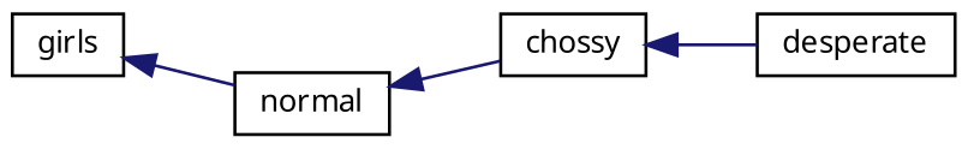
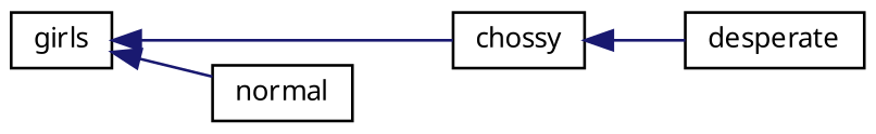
  digraph {
    fontname="Noto Sans"
    rankdir=LR
    node [color=black fillcolor=white fontname="Noto Sans" fontsize=10 shape=record style=filled]
    edge [color=midnightblue dir=back fontname="Noto Sans" fontsize=10 labelfontname=Helvetica labelfontsize=10 style=solid]
    n1 [height=0.2 label=girls width=0.4]
    n2 [height=0.2 label=chossy width=0.4]
    n3 [height=0.2 label=normal width=0.4]
    n4 [height=0.2 label=desperate width=0.4]
-   n3 -> n2
+   n1 -> n2
    n1 -> n3
    n2 -> n4
  }
